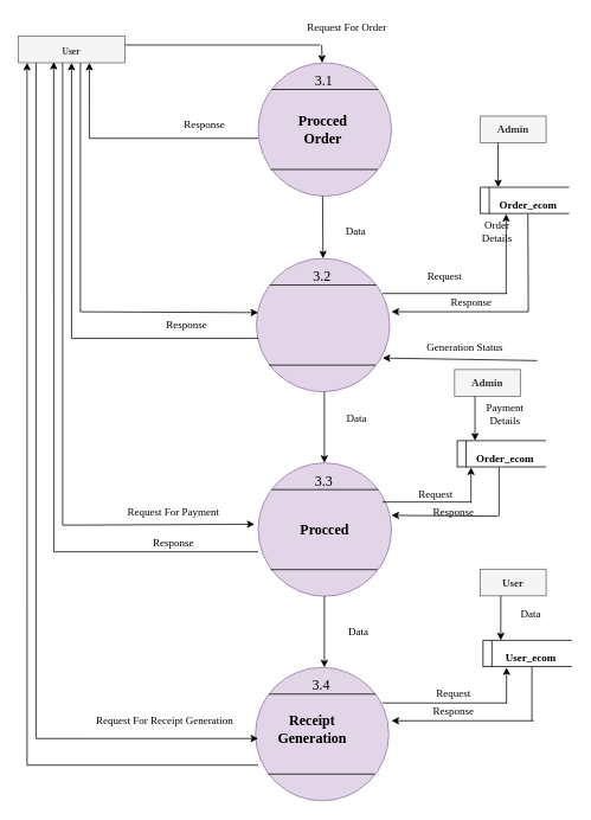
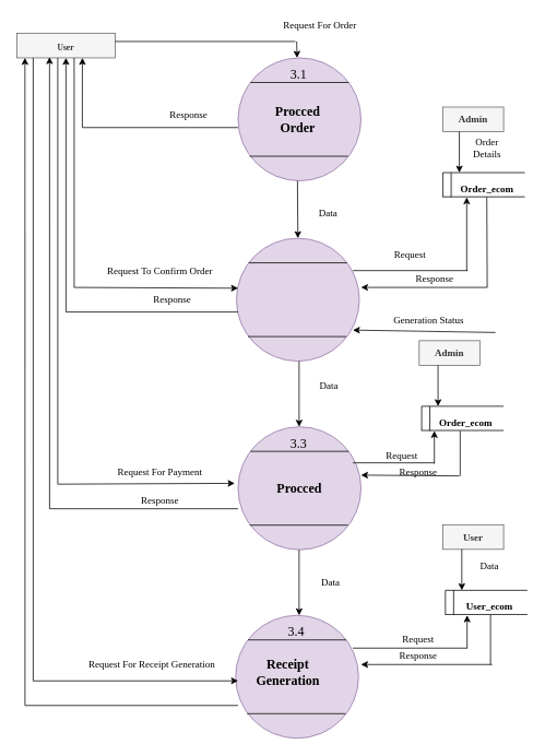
  <mxCell id="0" />
  <mxCell id="1" parent="0" />
  <mxCell id="2" value="" style="ellipse;whiteSpace=wrap;html=1;aspect=fixed;fillColor=#e1d5e7;strokeColor=#9673a6;" parent="1" vertex="1"><mxGeometry x="290" y="70" width="150" height="150" as="geometry" /></mxCell>
  <mxCell id="3" value="" style="endArrow=none;html=1;" parent="1" edge="1"><mxGeometry width="50" height="50" relative="1" as="geometry"><mxPoint x="305" y="100" as="sourcePoint" /><mxPoint x="425" y="100" as="targetPoint" /></mxGeometry></mxCell>
  <mxCell id="4" value="" style="endArrow=none;html=1;" parent="1" edge="1"><mxGeometry width="50" height="50" relative="1" as="geometry"><mxPoint x="304" y="190" as="sourcePoint" /><mxPoint x="424" y="190" as="targetPoint" /></mxGeometry></mxCell>
  <mxCell id="5" value="3.1" style="text;html=1;strokeColor=none;fillColor=none;align=center;verticalAlign=middle;whiteSpace=wrap;rounded=0;fontSize=16;fontFamily=Lucida Console;" parent="1" vertex="1"><mxGeometry x="344" y="80" width="40" height="20" as="geometry" /></mxCell>
  <mxCell id="6" value="" style="ellipse;whiteSpace=wrap;html=1;aspect=fixed;fillColor=#e1d5e7;strokeColor=#9673a6;" parent="1" vertex="1"><mxGeometry x="288" y="290" width="150" height="150" as="geometry" /></mxCell>
  <mxCell id="7" value="" style="endArrow=none;html=1;" parent="1" edge="1"><mxGeometry width="50" height="50" relative="1" as="geometry"><mxPoint x="303" y="320" as="sourcePoint" /><mxPoint x="423" y="320" as="targetPoint" /></mxGeometry></mxCell>
  <mxCell id="8" value="" style="endArrow=none;html=1;" parent="1" edge="1"><mxGeometry width="50" height="50" relative="1" as="geometry"><mxPoint x="302" y="410" as="sourcePoint" /><mxPoint x="422" y="410" as="targetPoint" /></mxGeometry></mxCell>
- <mxCell id="9" value="3.2" style="text;html=1;strokeColor=none;fillColor=none;align=center;verticalAlign=middle;whiteSpace=wrap;rounded=0;fontSize=16;fontFamily=Lucida Console;" parent="1" vertex="1"><mxGeometry x="342" y="300" width="40" height="20" as="geometry" /></mxCell>
  <mxCell id="10" value="" style="ellipse;whiteSpace=wrap;html=1;aspect=fixed;fillColor=#e1d5e7;strokeColor=#9673a6;" parent="1" vertex="1"><mxGeometry x="290" y="520" width="150" height="150" as="geometry" /></mxCell>
  <mxCell id="11" value="" style="endArrow=none;html=1;" parent="1" edge="1"><mxGeometry width="50" height="50" relative="1" as="geometry"><mxPoint x="305" y="550" as="sourcePoint" /><mxPoint x="425" y="550" as="targetPoint" /></mxGeometry></mxCell>
  <mxCell id="12" value="" style="endArrow=none;html=1;" parent="1" edge="1"><mxGeometry width="50" height="50" relative="1" as="geometry"><mxPoint x="304" y="640" as="sourcePoint" /><mxPoint x="424" y="640" as="targetPoint" /></mxGeometry></mxCell>
  <mxCell id="13" value="3.3" style="text;html=1;strokeColor=none;fillColor=none;align=center;verticalAlign=middle;whiteSpace=wrap;rounded=0;fontSize=16;fontFamily=Lucida Console;" parent="1" vertex="1"><mxGeometry x="344" y="530" width="40" height="20" as="geometry" /></mxCell>
  <mxCell id="14" value="" style="ellipse;whiteSpace=wrap;html=1;aspect=fixed;fillColor=#e1d5e7;strokeColor=#9673a6;" parent="1" vertex="1"><mxGeometry x="287" y="750" width="150" height="150" as="geometry" /></mxCell>
  <mxCell id="15" value="" style="endArrow=none;html=1;" parent="1" edge="1"><mxGeometry width="50" height="50" relative="1" as="geometry"><mxPoint x="302" y="780" as="sourcePoint" /><mxPoint x="422" y="780" as="targetPoint" /></mxGeometry></mxCell>
  <mxCell id="16" value="" style="endArrow=none;html=1;" parent="1" edge="1"><mxGeometry width="50" height="50" relative="1" as="geometry"><mxPoint x="301" y="870" as="sourcePoint" /><mxPoint x="421" y="870" as="targetPoint" /></mxGeometry></mxCell>
  <mxCell id="17" value="3.4" style="text;html=1;strokeColor=none;fillColor=none;align=center;verticalAlign=middle;whiteSpace=wrap;rounded=0;fontSize=16;fontFamily=Lucida Console;" parent="1" vertex="1"><mxGeometry x="341" y="760" width="40" height="20" as="geometry" /></mxCell>
  <mxCell id="18" value="Procced&lt;br&gt;Order" style="text;html=1;strokeColor=none;fillColor=none;align=center;verticalAlign=middle;whiteSpace=wrap;rounded=0;fontFamily=Lucida Console;fontSize=16;fontStyle=1" parent="1" vertex="1"><mxGeometry x="343" y="135" width="40" height="20" as="geometry" /></mxCell>
  <mxCell id="19" value="Procced" style="text;html=1;strokeColor=none;fillColor=none;align=center;verticalAlign=middle;whiteSpace=wrap;rounded=0;fontFamily=Lucida Console;fontSize=16;fontStyle=1" parent="1" vertex="1"><mxGeometry x="345" y="585" width="40" height="20" as="geometry" /></mxCell>
  <mxCell id="20" value="Receipt&lt;br&gt;Generation" style="text;html=1;strokeColor=none;fillColor=none;align=center;verticalAlign=middle;whiteSpace=wrap;rounded=0;fontFamily=Lucida Console;fontSize=16;fontStyle=1" parent="1" vertex="1"><mxGeometry x="331" y="810" width="40" height="20" as="geometry" /></mxCell>
  <mxCell id="21" value="&lt;font size=&quot;1&quot;&gt;&lt;b&gt;User&lt;/b&gt;&lt;/font&gt;" style="rounded=0;whiteSpace=wrap;html=1;fontFamily=Lucida Console;fontSize=16;fillColor=#f5f5f5;strokeColor=#666666;fontColor=#333333;" parent="1" vertex="1"><mxGeometry x="20" y="40" width="120" height="30" as="geometry" /></mxCell>
  <mxCell id="22" value="" style="endArrow=classic;html=1;fontFamily=Lucida Console;fontSize=16;" parent="1" edge="1"><mxGeometry width="50" height="50" relative="1" as="geometry"><mxPoint x="361.5" y="50" as="sourcePoint" /><mxPoint x="362" y="70" as="targetPoint" /></mxGeometry></mxCell>
  <mxCell id="23" value="" style="endArrow=none;html=1;fontFamily=Lucida Console;fontSize=16;" parent="1" edge="1"><mxGeometry width="50" height="50" relative="1" as="geometry"><mxPoint x="140" y="50" as="sourcePoint" /><mxPoint x="360" y="50" as="targetPoint" /></mxGeometry></mxCell>
  <mxCell id="24" value="" style="endArrow=classic;html=1;fontFamily=Lucida Console;fontSize=16;entryX=0.5;entryY=0;entryDx=0;entryDy=0;" parent="1" target="6" edge="1"><mxGeometry width="50" height="50" relative="1" as="geometry"><mxPoint x="362.5" y="220" as="sourcePoint" /><mxPoint x="363" y="280" as="targetPoint" /></mxGeometry></mxCell>
  <mxCell id="25" value="" style="endArrow=classic;html=1;fontFamily=Lucida Console;fontSize=16;" parent="1" edge="1"><mxGeometry width="50" height="50" relative="1" as="geometry"><mxPoint x="364.5" y="440" as="sourcePoint" /><mxPoint x="364.5" y="520" as="targetPoint" /></mxGeometry></mxCell>
  <mxCell id="26" value="" style="endArrow=classic;html=1;fontFamily=Lucida Console;fontSize=16;" parent="1" edge="1"><mxGeometry width="50" height="50" relative="1" as="geometry"><mxPoint x="364.5" y="670" as="sourcePoint" /><mxPoint x="364.5" y="750" as="targetPoint" /></mxGeometry></mxCell>
  <mxCell id="27" value="" style="endArrow=none;html=1;fontFamily=Lucida Console;fontSize=16;" parent="1" edge="1"><mxGeometry width="50" height="50" relative="1" as="geometry"><mxPoint x="290" y="155" as="sourcePoint" /><mxPoint x="100" y="155" as="targetPoint" /></mxGeometry></mxCell>
  <mxCell id="28" value="" style="endArrow=classic;html=1;fontFamily=Lucida Console;fontSize=16;entryX=0.667;entryY=1;entryDx=0;entryDy=0;entryPerimeter=0;" parent="1" target="21" edge="1"><mxGeometry width="50" height="50" relative="1" as="geometry"><mxPoint x="100" y="155" as="sourcePoint" /><mxPoint x="150" y="105" as="targetPoint" /></mxGeometry></mxCell>
  <mxCell id="29" value="Request For Order" style="text;html=1;strokeColor=none;fillColor=none;align=center;verticalAlign=middle;whiteSpace=wrap;rounded=0;fontFamily=Lucida Console;fontSize=12;" parent="1" vertex="1"><mxGeometry x="320" y="20" width="140" height="20" as="geometry" /></mxCell>
  <mxCell id="30" value="Response" style="text;html=1;strokeColor=none;fillColor=none;align=center;verticalAlign=middle;whiteSpace=wrap;rounded=0;fontFamily=Lucida Console;fontSize=12;" parent="1" vertex="1"><mxGeometry x="210" y="130" width="40" height="20" as="geometry" /></mxCell>
  <mxCell id="31" value="" style="endArrow=none;html=1;fontFamily=Lucida Console;fontSize=12;" parent="1" edge="1"><mxGeometry width="50" height="50" relative="1" as="geometry"><mxPoint x="90" y="350" as="sourcePoint" /><mxPoint x="90" y="70" as="targetPoint" /></mxGeometry></mxCell>
  <mxCell id="32" value="" style="endArrow=classic;html=1;fontFamily=Lucida Console;fontSize=12;" parent="1" edge="1"><mxGeometry width="50" height="50" relative="1" as="geometry"><mxPoint x="90" y="350" as="sourcePoint" /><mxPoint x="290" y="351" as="targetPoint" /></mxGeometry></mxCell>
+ <mxCell id="33" value="Request To Confirm Order" style="text;html=1;strokeColor=none;fillColor=none;align=center;verticalAlign=middle;whiteSpace=wrap;rounded=0;fontFamily=Lucida Console;fontSize=12;" parent="1" vertex="1"><mxGeometry x="120" y="320" width="150" height="20" as="geometry" /></mxCell>
  <mxCell id="34" value="" style="endArrow=none;html=1;fontFamily=Lucida Console;fontSize=12;" parent="1" edge="1"><mxGeometry width="50" height="50" relative="1" as="geometry"><mxPoint x="80" y="380" as="sourcePoint" /><mxPoint x="290" y="380" as="targetPoint" /></mxGeometry></mxCell>
  <mxCell id="35" value="" style="endArrow=classic;html=1;fontFamily=Lucida Console;fontSize=12;entryX=0.5;entryY=1;entryDx=0;entryDy=0;" parent="1" target="21" edge="1"><mxGeometry width="50" height="50" relative="1" as="geometry"><mxPoint x="80" y="380" as="sourcePoint" /><mxPoint x="130" y="330" as="targetPoint" /></mxGeometry></mxCell>
  <mxCell id="36" value="Response" style="text;html=1;strokeColor=none;fillColor=none;align=center;verticalAlign=middle;whiteSpace=wrap;rounded=0;fontFamily=Lucida Console;fontSize=12;" parent="1" vertex="1"><mxGeometry x="190" y="355" width="40" height="20" as="geometry" /></mxCell>
  <mxCell id="37" value="" style="endArrow=none;html=1;fontFamily=Lucida Console;fontSize=12;" parent="1" edge="1"><mxGeometry width="50" height="50" relative="1" as="geometry"><mxPoint x="70" y="590" as="sourcePoint" /><mxPoint x="70" y="70" as="targetPoint" /></mxGeometry></mxCell>
  <mxCell id="38" value="" style="endArrow=classic;html=1;fontFamily=Lucida Console;fontSize=12;entryX=-0.027;entryY=0.46;entryDx=0;entryDy=0;entryPerimeter=0;" parent="1" target="10" edge="1"><mxGeometry width="50" height="50" relative="1" as="geometry"><mxPoint x="70" y="590" as="sourcePoint" /><mxPoint x="280" y="590" as="targetPoint" /></mxGeometry></mxCell>
  <mxCell id="39" value="Request For Payment" style="text;html=1;strokeColor=none;fillColor=none;align=center;verticalAlign=middle;whiteSpace=wrap;rounded=0;fontFamily=Lucida Console;fontSize=12;" parent="1" vertex="1"><mxGeometry x="125" y="565" width="140" height="20" as="geometry" /></mxCell>
  <mxCell id="40" value="" style="endArrow=none;html=1;fontFamily=Lucida Console;fontSize=12;" parent="1" edge="1"><mxGeometry width="50" height="50" relative="1" as="geometry"><mxPoint x="60" y="620" as="sourcePoint" /><mxPoint x="290" y="620" as="targetPoint" /></mxGeometry></mxCell>
  <mxCell id="41" value="" style="endArrow=classic;html=1;fontFamily=Lucida Console;fontSize=12;entryX=0.333;entryY=0.967;entryDx=0;entryDy=0;entryPerimeter=0;" parent="1" target="21" edge="1"><mxGeometry width="50" height="50" relative="1" as="geometry"><mxPoint x="60" y="620" as="sourcePoint" /><mxPoint x="110" y="570" as="targetPoint" /></mxGeometry></mxCell>
  <mxCell id="42" value="Response" style="text;html=1;strokeColor=none;fillColor=none;align=center;verticalAlign=middle;whiteSpace=wrap;rounded=0;fontFamily=Lucida Console;fontSize=12;" parent="1" vertex="1"><mxGeometry x="175" y="600" width="40" height="20" as="geometry" /></mxCell>
  <mxCell id="43" value="" style="endArrow=none;html=1;fontFamily=Lucida Console;fontSize=12;" parent="1" edge="1"><mxGeometry width="50" height="50" relative="1" as="geometry"><mxPoint x="40" y="830" as="sourcePoint" /><mxPoint x="40" y="70" as="targetPoint" /></mxGeometry></mxCell>
  <mxCell id="44" value="" style="endArrow=classic;html=1;fontFamily=Lucida Console;fontSize=12;entryX=0.02;entryY=0.533;entryDx=0;entryDy=0;entryPerimeter=0;" parent="1" target="14" edge="1"><mxGeometry width="50" height="50" relative="1" as="geometry"><mxPoint x="40" y="830" as="sourcePoint" /><mxPoint x="280" y="830" as="targetPoint" /></mxGeometry></mxCell>
  <mxCell id="45" value="Request For Receipt Generation" style="text;html=1;strokeColor=none;fillColor=none;align=center;verticalAlign=middle;whiteSpace=wrap;rounded=0;fontFamily=Lucida Console;fontSize=12;" parent="1" vertex="1"><mxGeometry x="105" y="800" width="160" height="20" as="geometry" /></mxCell>
  <mxCell id="46" value="" style="endArrow=none;html=1;fontFamily=Lucida Console;fontSize=12;" parent="1" edge="1"><mxGeometry width="50" height="50" relative="1" as="geometry"><mxPoint x="30" y="860" as="sourcePoint" /><mxPoint x="290" y="860" as="targetPoint" /></mxGeometry></mxCell>
  <mxCell id="47" value="" style="endArrow=classic;html=1;fontFamily=Lucida Console;fontSize=12;entryX=0.083;entryY=1;entryDx=0;entryDy=0;entryPerimeter=0;" parent="1" target="21" edge="1"><mxGeometry width="50" height="50" relative="1" as="geometry"><mxPoint x="30" y="860" as="sourcePoint" /><mxPoint x="80" y="810" as="targetPoint" /></mxGeometry></mxCell>
  <mxCell id="48" value="Data" style="text;html=1;strokeColor=none;fillColor=none;align=center;verticalAlign=middle;whiteSpace=wrap;rounded=0;fontFamily=Lucida Console;fontSize=12;" parent="1" vertex="1"><mxGeometry x="380" y="250" width="40" height="20" as="geometry" /></mxCell>
  <mxCell id="49" value="Data" style="text;html=1;strokeColor=none;fillColor=none;align=center;verticalAlign=middle;whiteSpace=wrap;rounded=0;fontFamily=Lucida Console;fontSize=12;" parent="1" vertex="1"><mxGeometry x="381" y="460" width="40" height="20" as="geometry" /></mxCell>
  <mxCell id="50" value="Data" style="text;html=1;strokeColor=none;fillColor=none;align=center;verticalAlign=middle;whiteSpace=wrap;rounded=0;fontFamily=Lucida Console;fontSize=12;" parent="1" vertex="1"><mxGeometry x="383" y="700" width="40" height="20" as="geometry" /></mxCell>
  <mxCell id="51" value="" style="endArrow=classic;html=1;entryX=0.947;entryY=0.747;entryDx=0;entryDy=0;entryPerimeter=0;" parent="1" target="6" edge="1"><mxGeometry width="50" height="50" relative="1" as="geometry"><mxPoint x="604" y="405" as="sourcePoint" /><mxPoint x="650" y="355" as="targetPoint" /></mxGeometry></mxCell>
  <mxCell id="52" value="&lt;font face=&quot;Lucida Console&quot;&gt;Generation Status&lt;/font&gt;" style="text;html=1;strokeColor=none;fillColor=none;align=center;verticalAlign=middle;whiteSpace=wrap;rounded=0;" parent="1" vertex="1"><mxGeometry x="423" y="380" width="200" height="20" as="geometry" /></mxCell>
  <mxCell id="53" value="&lt;b&gt;Admin&lt;/b&gt;" style="rounded=0;whiteSpace=wrap;html=1;fillColor=#f5f5f5;strokeColor=#666666;fontColor=#333333;fontFamily=Lucida Console;" parent="1" vertex="1"><mxGeometry x="540" y="130" width="74" height="30" as="geometry" /></mxCell>
  <mxCell id="54" value="" style="endArrow=none;html=1;fontFamily=Lucida Console;" parent="1" edge="1"><mxGeometry width="50" height="50" relative="1" as="geometry"><mxPoint x="540" y="210" as="sourcePoint" /><mxPoint x="640" y="210" as="targetPoint" /></mxGeometry></mxCell>
  <mxCell id="55" value="" style="endArrow=none;html=1;fontFamily=Lucida Console;" parent="1" edge="1"><mxGeometry width="50" height="50" relative="1" as="geometry"><mxPoint x="540" y="239.5" as="sourcePoint" /><mxPoint x="640" y="239.5" as="targetPoint" /></mxGeometry></mxCell>
  <mxCell id="56" value="" style="endArrow=none;html=1;fontFamily=Lucida Console;" parent="1" edge="1"><mxGeometry width="50" height="50" relative="1" as="geometry"><mxPoint x="540" y="240" as="sourcePoint" /><mxPoint x="540" y="210" as="targetPoint" /></mxGeometry></mxCell>
  <mxCell id="57" value="" style="endArrow=none;html=1;fontFamily=Lucida Console;" parent="1" edge="1"><mxGeometry width="50" height="50" relative="1" as="geometry"><mxPoint x="550" y="240" as="sourcePoint" /><mxPoint x="550" y="210" as="targetPoint" /></mxGeometry></mxCell>
  <mxCell id="58" value="Order_ecom" style="text;html=1;strokeColor=none;fillColor=none;align=center;verticalAlign=middle;whiteSpace=wrap;rounded=0;fontFamily=Lucida Console;fontStyle=1" parent="1" vertex="1"><mxGeometry x="574" y="220" width="40" height="20" as="geometry" /></mxCell>
  <mxCell id="59" value="" style="endArrow=classic;html=1;fontFamily=Lucida Console;" parent="1" edge="1"><mxGeometry width="50" height="50" relative="1" as="geometry"><mxPoint x="560" y="160" as="sourcePoint" /><mxPoint x="560" y="210" as="targetPoint" /></mxGeometry></mxCell>
- <mxCell id="60" value="Order&lt;br&gt;Details" style="text;html=1;strokeColor=none;fillColor=none;align=center;verticalAlign=middle;whiteSpace=wrap;rounded=0;fontFamily=Lucida Console;" parent="1" vertex="1"><mxGeometry x="539" y="250" width="40" height="20" as="geometry" /></mxCell>
+ <mxCell id="60" value="Order&lt;br&gt;Details" style="text;html=1;strokeColor=none;fillColor=none;align=center;verticalAlign=middle;whiteSpace=wrap;rounded=0;fontFamily=Lucida Console;" parent="1" vertex="1"><mxGeometry x="574" y="170" width="40" height="20" as="geometry" /></mxCell>
  <mxCell id="61" value="" style="endArrow=none;html=1;fontFamily=Lucida Console;" parent="1" edge="1"><mxGeometry width="50" height="50" relative="1" as="geometry"><mxPoint x="430" y="329.5" as="sourcePoint" /><mxPoint x="570" y="329.5" as="targetPoint" /></mxGeometry></mxCell>
  <mxCell id="62" value="" style="endArrow=classic;html=1;fontFamily=Lucida Console;" parent="1" edge="1"><mxGeometry width="50" height="50" relative="1" as="geometry"><mxPoint x="569" y="330" as="sourcePoint" /><mxPoint x="569" y="240" as="targetPoint" /></mxGeometry></mxCell>
  <mxCell id="63" value="" style="endArrow=none;html=1;fontFamily=Lucida Console;" parent="1" edge="1"><mxGeometry width="50" height="50" relative="1" as="geometry"><mxPoint x="594" y="350" as="sourcePoint" /><mxPoint x="593.5" y="240" as="targetPoint" /></mxGeometry></mxCell>
  <mxCell id="64" value="" style="endArrow=classic;html=1;fontFamily=Lucida Console;" parent="1" edge="1"><mxGeometry width="50" height="50" relative="1" as="geometry"><mxPoint x="594" y="350" as="sourcePoint" /><mxPoint x="440" y="350" as="targetPoint" /></mxGeometry></mxCell>
  <mxCell id="65" value="Response" style="text;html=1;strokeColor=none;fillColor=none;align=center;verticalAlign=middle;whiteSpace=wrap;rounded=0;fontFamily=Lucida Console;fontSize=12;" parent="1" vertex="1"><mxGeometry x="510" y="330" width="40" height="20" as="geometry" /></mxCell>
  <mxCell id="66" value="Request" style="text;html=1;strokeColor=none;fillColor=none;align=center;verticalAlign=middle;whiteSpace=wrap;rounded=0;fontFamily=Lucida Console;" parent="1" vertex="1"><mxGeometry x="480" y="300" width="40" height="20" as="geometry" /></mxCell>
  <mxCell id="67" value="&lt;b&gt;Admin&lt;/b&gt;" style="rounded=0;whiteSpace=wrap;html=1;fillColor=#f5f5f5;strokeColor=#666666;fontColor=#333333;fontFamily=Lucida Console;" parent="1" vertex="1"><mxGeometry x="511" y="415" width="74" height="30" as="geometry" /></mxCell>
  <mxCell id="68" value="" style="endArrow=none;html=1;fontFamily=Lucida Console;" parent="1" edge="1"><mxGeometry width="50" height="50" relative="1" as="geometry"><mxPoint x="514" y="495" as="sourcePoint" /><mxPoint x="614" y="495" as="targetPoint" /></mxGeometry></mxCell>
  <mxCell id="69" value="" style="endArrow=none;html=1;fontFamily=Lucida Console;" parent="1" edge="1"><mxGeometry width="50" height="50" relative="1" as="geometry"><mxPoint x="514" y="524.5" as="sourcePoint" /><mxPoint x="614" y="524.5" as="targetPoint" /></mxGeometry></mxCell>
  <mxCell id="70" value="" style="endArrow=none;html=1;fontFamily=Lucida Console;" parent="1" edge="1"><mxGeometry width="50" height="50" relative="1" as="geometry"><mxPoint x="514" y="525" as="sourcePoint" /><mxPoint x="514" y="495" as="targetPoint" /></mxGeometry></mxCell>
  <mxCell id="71" value="" style="endArrow=none;html=1;fontFamily=Lucida Console;" parent="1" edge="1"><mxGeometry width="50" height="50" relative="1" as="geometry"><mxPoint x="524" y="525" as="sourcePoint" /><mxPoint x="524" y="495" as="targetPoint" /></mxGeometry></mxCell>
  <mxCell id="72" value="Order_ecom" style="text;html=1;strokeColor=none;fillColor=none;align=center;verticalAlign=middle;whiteSpace=wrap;rounded=0;fontFamily=Lucida Console;fontStyle=1" parent="1" vertex="1"><mxGeometry x="548" y="505" width="40" height="20" as="geometry" /></mxCell>
  <mxCell id="73" value="" style="endArrow=classic;html=1;fontFamily=Lucida Console;" parent="1" edge="1"><mxGeometry width="50" height="50" relative="1" as="geometry"><mxPoint x="534" y="445" as="sourcePoint" /><mxPoint x="534" y="495" as="targetPoint" /></mxGeometry></mxCell>
- <mxCell id="74" value="Payment&lt;br&gt;Details" style="text;html=1;strokeColor=none;fillColor=none;align=center;verticalAlign=middle;whiteSpace=wrap;rounded=0;fontFamily=Lucida Console;" parent="1" vertex="1"><mxGeometry x="548" y="455" width="40" height="20" as="geometry" /></mxCell>
  <mxCell id="75" value="" style="endArrow=none;html=1;fontFamily=Lucida Console;" parent="1" edge="1"><mxGeometry width="50" height="50" relative="1" as="geometry"><mxPoint x="430" y="564" as="sourcePoint" /><mxPoint x="530" y="564" as="targetPoint" /></mxGeometry></mxCell>
  <mxCell id="76" value="" style="endArrow=classic;html=1;fontFamily=Lucida Console;" parent="1" edge="1"><mxGeometry width="50" height="50" relative="1" as="geometry"><mxPoint x="529.5" y="565" as="sourcePoint" /><mxPoint x="529.5" y="525" as="targetPoint" /></mxGeometry></mxCell>
  <mxCell id="77" value="" style="endArrow=none;html=1;fontFamily=Lucida Console;" parent="1" edge="1"><mxGeometry width="50" height="50" relative="1" as="geometry"><mxPoint x="561" y="580" as="sourcePoint" /><mxPoint x="561" y="525" as="targetPoint" /></mxGeometry></mxCell>
  <mxCell id="78" value="" style="endArrow=classic;html=1;fontFamily=Lucida Console;entryX=1;entryY=0.393;entryDx=0;entryDy=0;entryPerimeter=0;" parent="1" target="10" edge="1"><mxGeometry width="50" height="50" relative="1" as="geometry"><mxPoint x="560" y="580" as="sourcePoint" /><mxPoint x="610" y="530" as="targetPoint" /></mxGeometry></mxCell>
  <mxCell id="79" value="Request" style="text;html=1;strokeColor=none;fillColor=none;align=center;verticalAlign=middle;whiteSpace=wrap;rounded=0;fontFamily=Lucida Console;" parent="1" vertex="1"><mxGeometry x="470" y="545" width="40" height="20" as="geometry" /></mxCell>
  <mxCell id="80" value="Response" style="text;html=1;strokeColor=none;fillColor=none;align=center;verticalAlign=middle;whiteSpace=wrap;rounded=0;fontFamily=Lucida Console;fontSize=12;" parent="1" vertex="1"><mxGeometry x="490" y="565" width="40" height="20" as="geometry" /></mxCell>
  <mxCell id="81" value="&lt;b&gt;User&lt;/b&gt;" style="rounded=0;whiteSpace=wrap;html=1;fillColor=#f5f5f5;strokeColor=#666666;fontColor=#333333;fontFamily=Lucida Console;" parent="1" vertex="1"><mxGeometry x="540" y="639.5" width="74" height="30" as="geometry" /></mxCell>
  <mxCell id="82" value="" style="endArrow=none;html=1;fontFamily=Lucida Console;" parent="1" edge="1"><mxGeometry width="50" height="50" relative="1" as="geometry"><mxPoint x="543" y="719.5" as="sourcePoint" /><mxPoint x="643" y="719.5" as="targetPoint" /></mxGeometry></mxCell>
  <mxCell id="83" value="" style="endArrow=none;html=1;fontFamily=Lucida Console;" parent="1" edge="1"><mxGeometry width="50" height="50" relative="1" as="geometry"><mxPoint x="543" y="749" as="sourcePoint" /><mxPoint x="643" y="749" as="targetPoint" /></mxGeometry></mxCell>
  <mxCell id="84" value="" style="endArrow=none;html=1;fontFamily=Lucida Console;" parent="1" edge="1"><mxGeometry width="50" height="50" relative="1" as="geometry"><mxPoint x="543" y="749.5" as="sourcePoint" /><mxPoint x="543" y="719.5" as="targetPoint" /></mxGeometry></mxCell>
  <mxCell id="85" value="" style="endArrow=none;html=1;fontFamily=Lucida Console;" parent="1" edge="1"><mxGeometry width="50" height="50" relative="1" as="geometry"><mxPoint x="553" y="749.5" as="sourcePoint" /><mxPoint x="553" y="719.5" as="targetPoint" /></mxGeometry></mxCell>
  <mxCell id="86" value="User_ecom" style="text;html=1;strokeColor=none;fillColor=none;align=center;verticalAlign=middle;whiteSpace=wrap;rounded=0;fontFamily=Lucida Console;fontStyle=1" parent="1" vertex="1"><mxGeometry x="577" y="729.5" width="40" height="20" as="geometry" /></mxCell>
  <mxCell id="87" value="" style="endArrow=classic;html=1;fontFamily=Lucida Console;" parent="1" edge="1"><mxGeometry width="50" height="50" relative="1" as="geometry"><mxPoint x="563" y="669.5" as="sourcePoint" /><mxPoint x="563" y="719.5" as="targetPoint" /></mxGeometry></mxCell>
  <mxCell id="88" value="Data" style="text;html=1;strokeColor=none;fillColor=none;align=center;verticalAlign=middle;whiteSpace=wrap;rounded=0;fontFamily=Lucida Console;" parent="1" vertex="1"><mxGeometry x="577" y="679.5" width="40" height="20" as="geometry" /></mxCell>
  <mxCell id="89" value="" style="endArrow=none;html=1;fontFamily=Lucida Console;" parent="1" edge="1"><mxGeometry width="50" height="50" relative="1" as="geometry"><mxPoint x="430" y="790" as="sourcePoint" /><mxPoint x="570" y="790" as="targetPoint" /></mxGeometry></mxCell>
  <mxCell id="90" value="" style="endArrow=classic;html=1;fontFamily=Lucida Console;" parent="1" edge="1"><mxGeometry width="50" height="50" relative="1" as="geometry"><mxPoint x="569.5" y="790" as="sourcePoint" /><mxPoint x="569.5" y="750" as="targetPoint" /></mxGeometry></mxCell>
  <mxCell id="91" value="" style="endArrow=none;html=1;fontFamily=Lucida Console;" parent="1" edge="1"><mxGeometry width="50" height="50" relative="1" as="geometry"><mxPoint x="598" y="810" as="sourcePoint" /><mxPoint x="598" y="749.5" as="targetPoint" /></mxGeometry></mxCell>
  <mxCell id="92" value="" style="endArrow=classic;html=1;fontFamily=Lucida Console;entryX=1.02;entryY=0.4;entryDx=0;entryDy=0;entryPerimeter=0;" parent="1" target="14" edge="1"><mxGeometry width="50" height="50" relative="1" as="geometry"><mxPoint x="600" y="810" as="sourcePoint" /><mxPoint x="650" y="760" as="targetPoint" /></mxGeometry></mxCell>
  <mxCell id="93" value="Request" style="text;html=1;strokeColor=none;fillColor=none;align=center;verticalAlign=middle;whiteSpace=wrap;rounded=0;fontFamily=Lucida Console;" parent="1" vertex="1"><mxGeometry x="490" y="770" width="40" height="20" as="geometry" /></mxCell>
  <mxCell id="94" value="Response" style="text;html=1;strokeColor=none;fillColor=none;align=center;verticalAlign=middle;whiteSpace=wrap;rounded=0;fontFamily=Lucida Console;fontSize=12;" parent="1" vertex="1"><mxGeometry x="490" y="790" width="40" height="20" as="geometry" /></mxCell>
